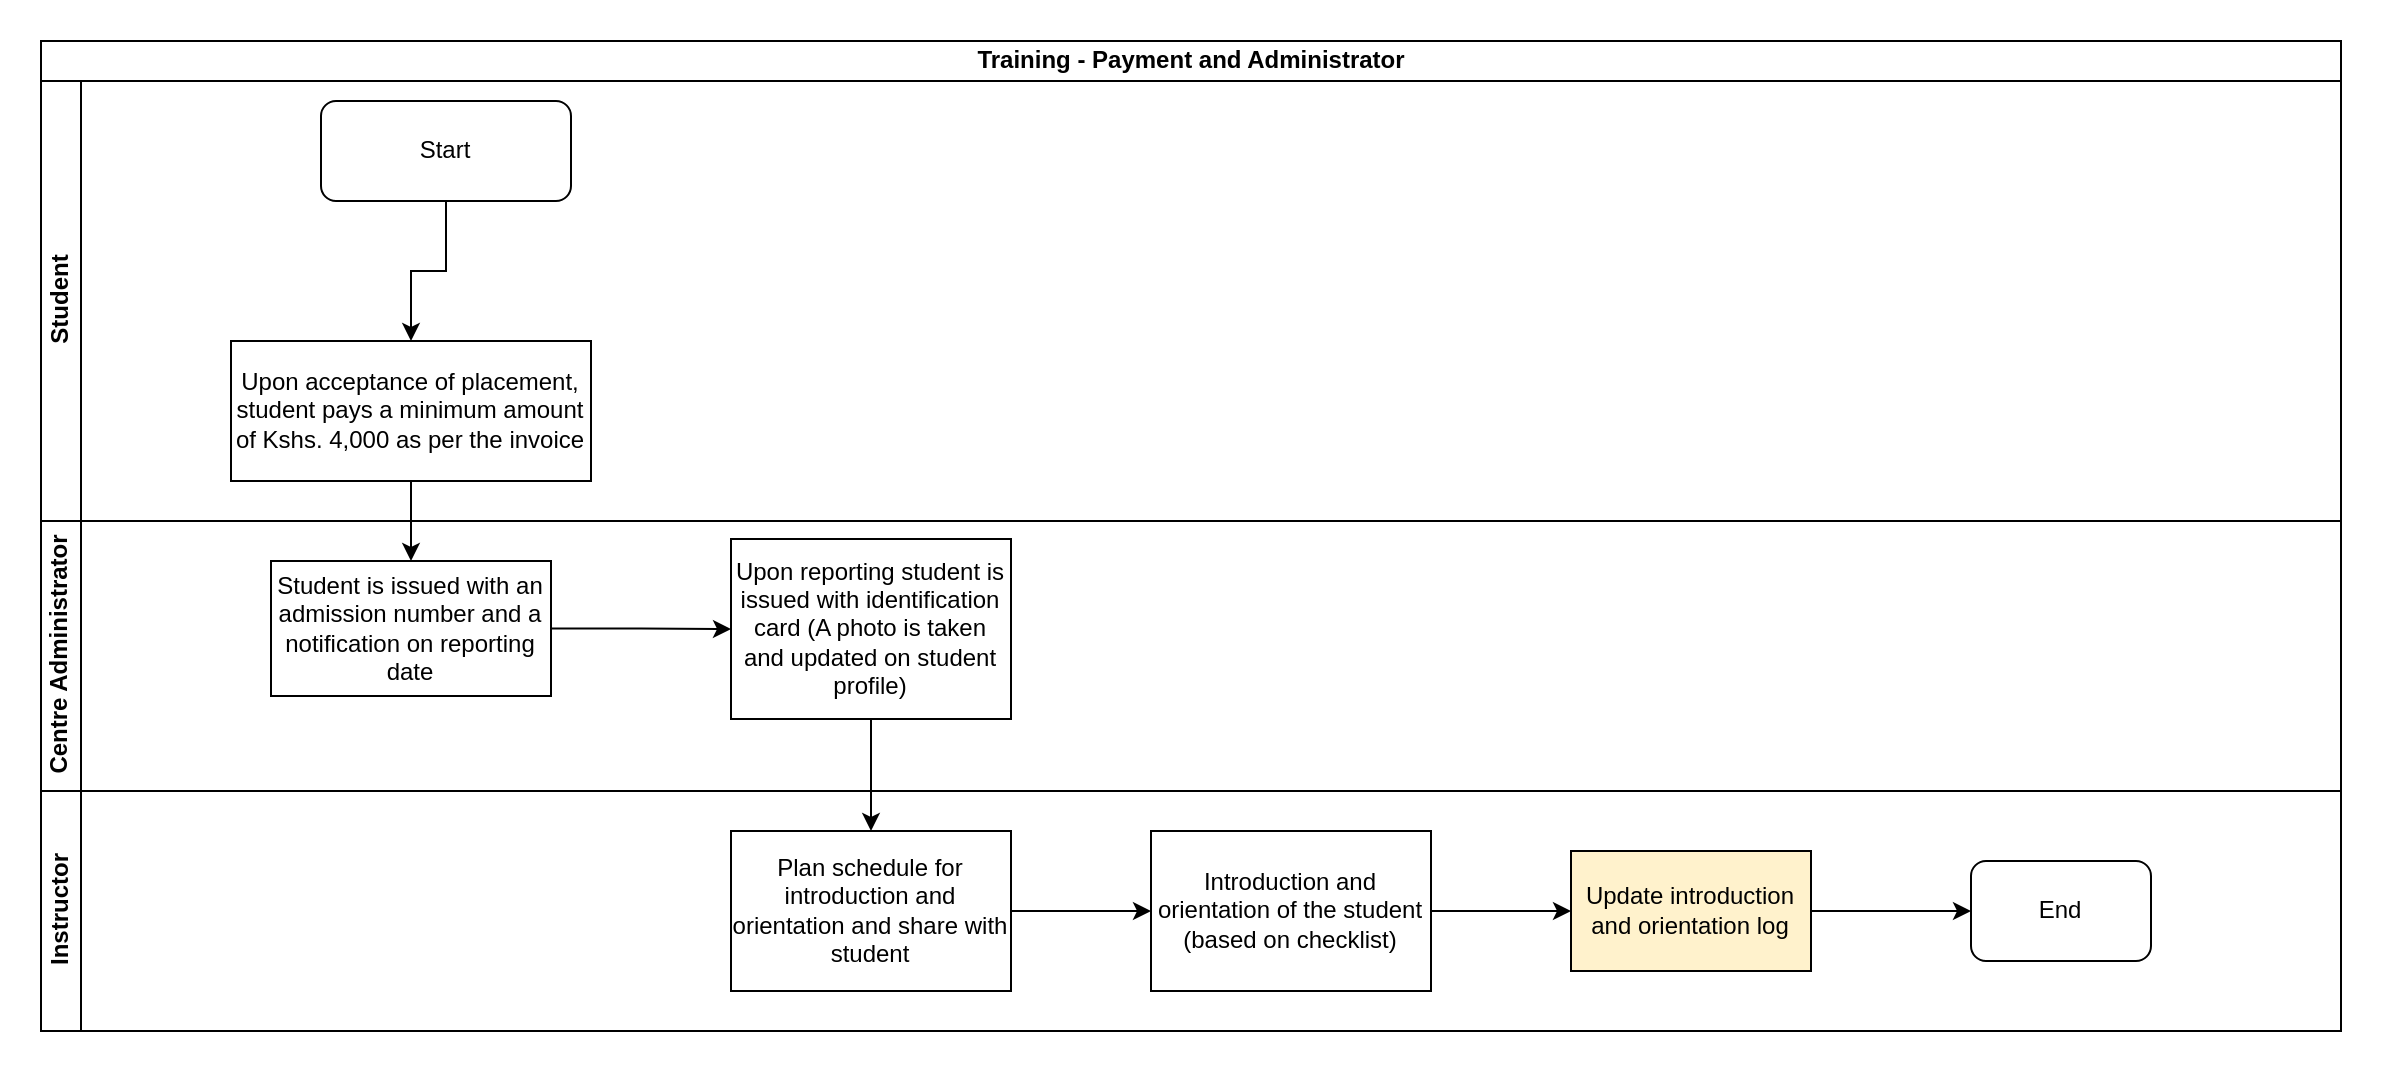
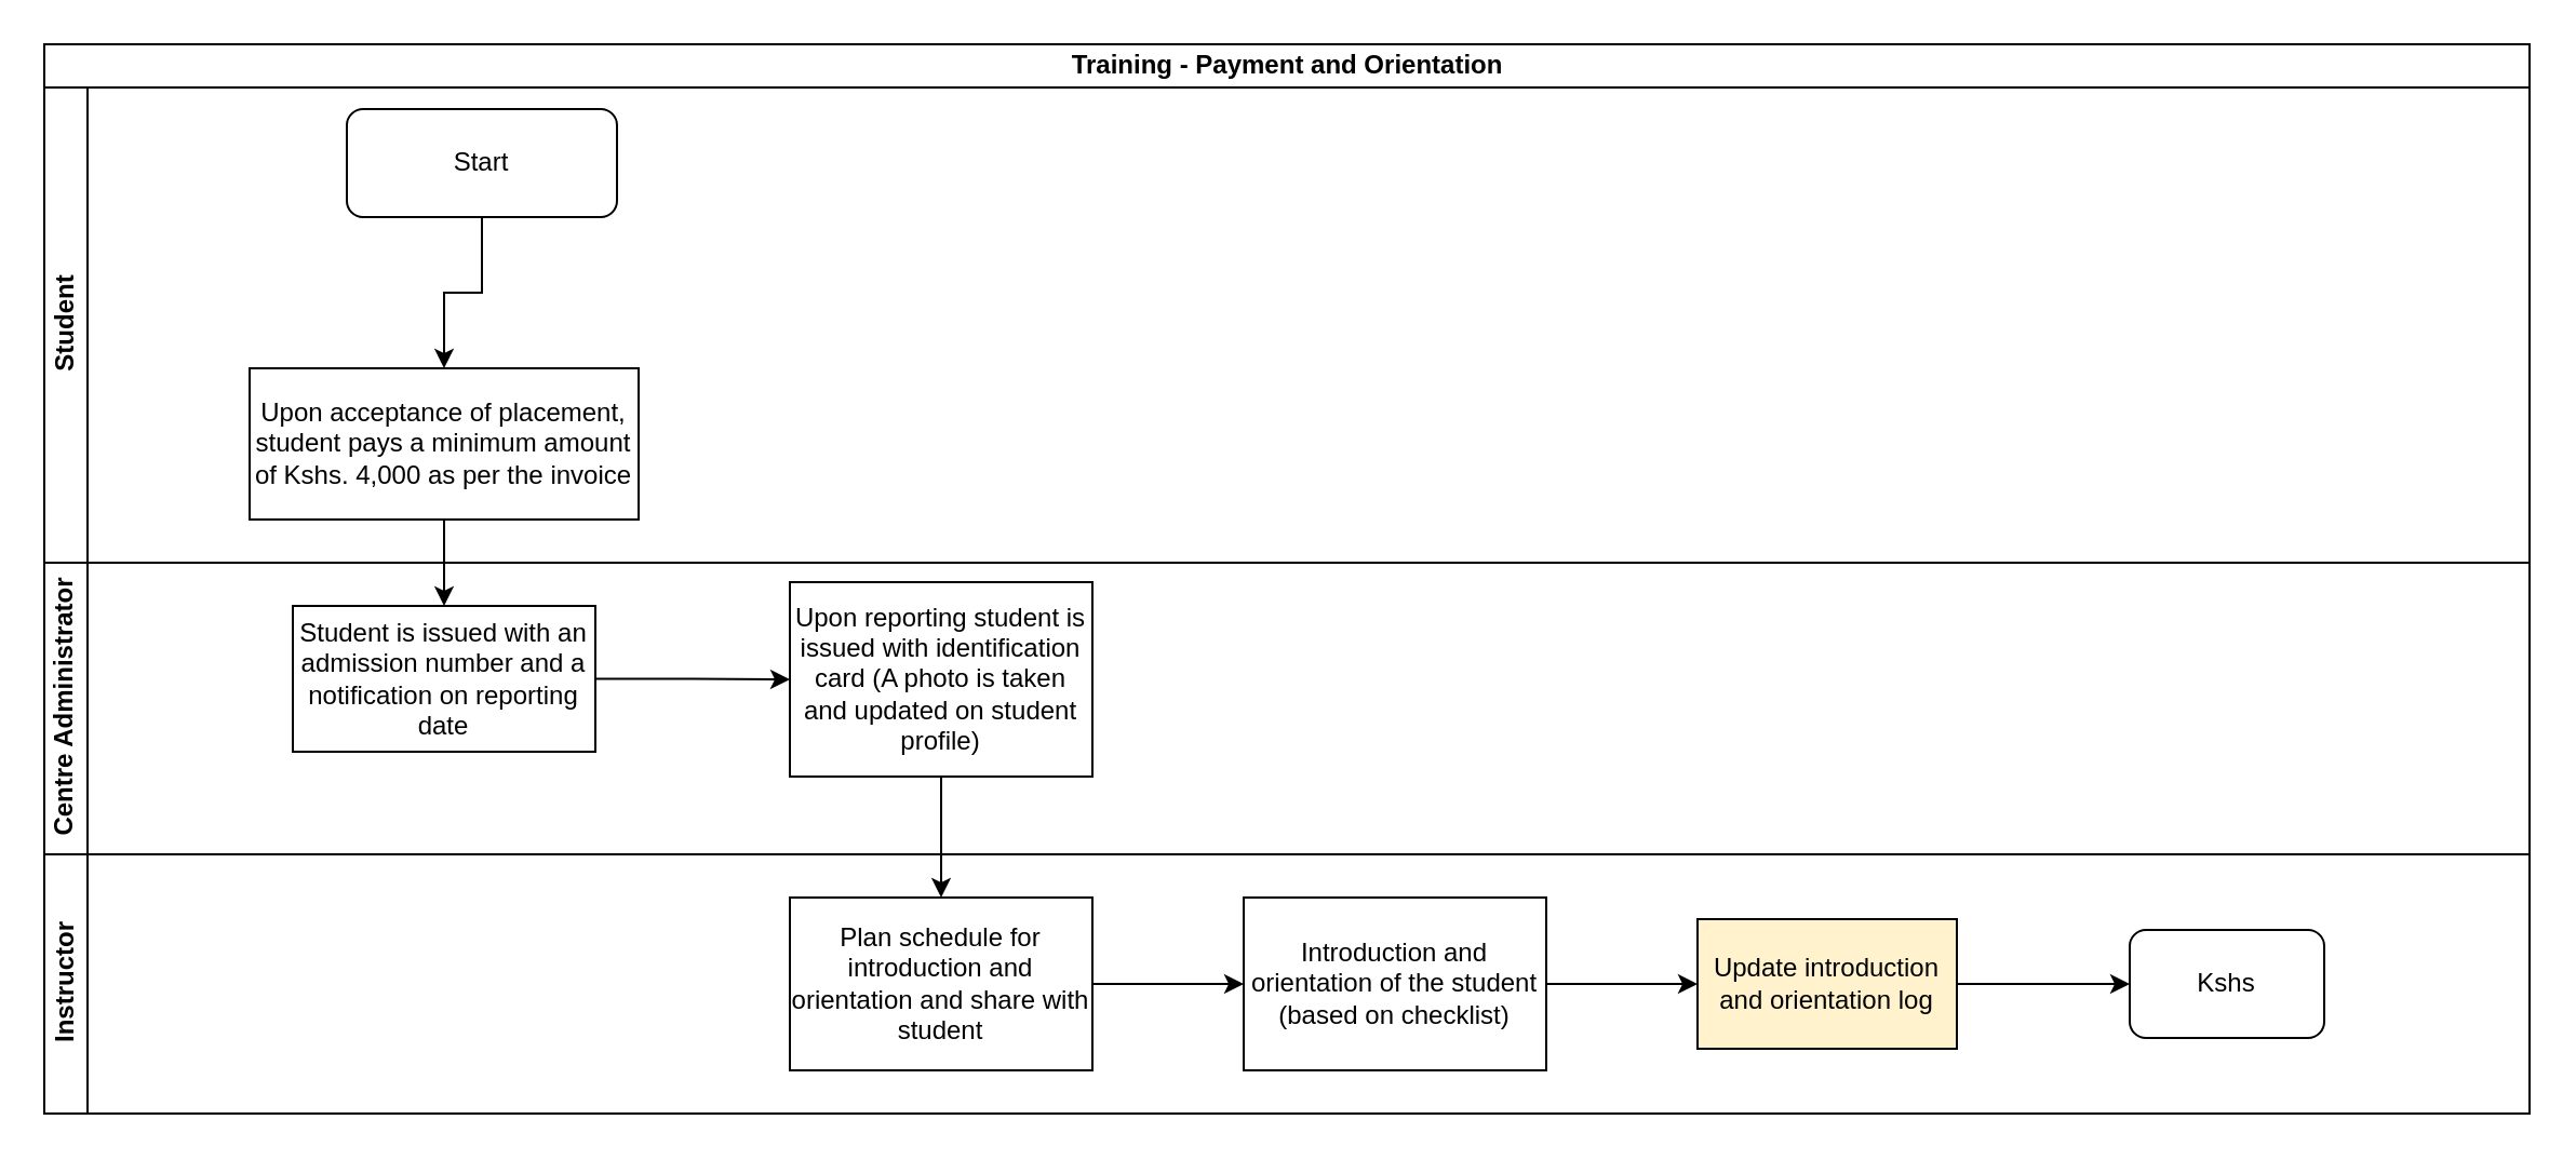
  <mxCell id="0" />
  <mxCell id="1" parent="0" />
- <mxCell id="2" value="Training - Payment and Administrator" style="swimlane;html=1;childLayout=stackLayout;resizeParent=1;resizeParentMax=0;horizontal=1;startSize=20;horizontalStack=0;" vertex="1" parent="1"><mxGeometry x="20" y="20" width="1150" height="495" as="geometry" /></mxCell>
+ <mxCell id="2" value="Training - Payment and Orientation" style="swimlane;html=1;childLayout=stackLayout;resizeParent=1;resizeParentMax=0;horizontal=1;startSize=20;horizontalStack=0;" vertex="1" parent="1"><mxGeometry x="20" y="20" width="1150" height="495" as="geometry" /></mxCell>
  <mxCell id="3" value="" style="edgeStyle=orthogonalEdgeStyle;rounded=0;orthogonalLoop=1;jettySize=auto;html=1;" edge="1" parent="2" source="6" target="9"><mxGeometry relative="1" as="geometry" /></mxCell>
  <mxCell id="4" value="Student" style="swimlane;html=1;startSize=20;horizontal=0;" vertex="1" parent="2"><mxGeometry y="20" width="1150" height="220" as="geometry" /></mxCell>
  <mxCell id="5" value="Start" style="rounded=1;whiteSpace=wrap;html=1;" vertex="1" parent="4"><mxGeometry x="140" y="10" width="125" height="50" as="geometry" /></mxCell>
  <mxCell id="6" value="Upon acceptance of placement, student pays a minimum amount of Kshs. 4,000 as per the invoice" style="rounded=0;whiteSpace=wrap;html=1;" vertex="1" parent="4"><mxGeometry x="95" y="130" width="180" height="70" as="geometry" /></mxCell>
  <mxCell id="7" value="" style="edgeStyle=orthogonalEdgeStyle;rounded=0;orthogonalLoop=1;jettySize=auto;html=1;entryX=0.5;entryY=0;entryDx=0;entryDy=0;" edge="1" parent="4" source="5" target="6"><mxGeometry relative="1" as="geometry"><mxPoint x="185" y="140" as="targetPoint" /></mxGeometry></mxCell>
  <mxCell id="8" value="Centre Administrator" style="swimlane;html=1;startSize=20;horizontal=0;" vertex="1" parent="2"><mxGeometry y="240" width="1150" height="135" as="geometry" /></mxCell>
  <mxCell id="9" value="Student is issued with an admission number and a notification on reporting date" style="whiteSpace=wrap;html=1;rounded=0;" vertex="1" parent="8"><mxGeometry x="115" y="20" width="140" height="67.5" as="geometry" /></mxCell>
  <mxCell id="10" value="Instructor" style="swimlane;html=1;startSize=20;horizontal=0;" vertex="1" parent="2"><mxGeometry y="375" width="1150" height="120" as="geometry" /></mxCell>
  <mxCell id="11" value="Plan schedule for introduction and orientation and share with student" style="whiteSpace=wrap;html=1;rounded=0;" vertex="1" parent="10"><mxGeometry x="345" y="20" width="140" height="80" as="geometry" /></mxCell>
  <mxCell id="12" value="Introduction and orientation of the student (based on checklist)" style="whiteSpace=wrap;html=1;rounded=0;" vertex="1" parent="10"><mxGeometry x="555" y="20" width="140" height="80" as="geometry" /></mxCell>
  <mxCell id="13" value="" style="edgeStyle=orthogonalEdgeStyle;rounded=0;orthogonalLoop=1;jettySize=auto;html=1;" edge="1" parent="10" source="11" target="12"><mxGeometry relative="1" as="geometry" /></mxCell>
  <mxCell id="14" value="Update introduction and orientation log" style="whiteSpace=wrap;html=1;rounded=0;fillColor=#fff2cc;" vertex="1" parent="10"><mxGeometry x="765" y="30" width="120" height="60" as="geometry" /></mxCell>
  <mxCell id="15" value="" style="edgeStyle=orthogonalEdgeStyle;rounded=0;orthogonalLoop=1;jettySize=auto;html=1;" edge="1" parent="10" source="12" target="14"><mxGeometry relative="1" as="geometry" /></mxCell>
- <mxCell id="16" value="End" style="rounded=1;whiteSpace=wrap;html=1;" vertex="1" parent="10"><mxGeometry x="965" y="35" width="90" height="50" as="geometry" /></mxCell>
+ <mxCell id="16" value="Kshs" style="rounded=1;whiteSpace=wrap;html=1;" vertex="1" parent="10"><mxGeometry x="965" y="35" width="90" height="50" as="geometry" /></mxCell>
  <mxCell id="17" value="" style="edgeStyle=orthogonalEdgeStyle;rounded=0;orthogonalLoop=1;jettySize=auto;html=1;entryX=0;entryY=0.5;entryDx=0;entryDy=0;" edge="1" parent="10" source="14" target="16"><mxGeometry relative="1" as="geometry"><mxPoint x="965" y="60" as="targetPoint" /></mxGeometry></mxCell>
  <mxCell id="18" value="" style="edgeStyle=orthogonalEdgeStyle;rounded=0;orthogonalLoop=1;jettySize=auto;html=1;" edge="1" parent="1" source="19" target="11"><mxGeometry relative="1" as="geometry" /></mxCell>
  <mxCell id="19" value="Upon reporting student is issued with identification card (A photo is taken and updated on student profile)" style="whiteSpace=wrap;html=1;rounded=0;" vertex="1" parent="1"><mxGeometry x="365" y="269" width="140" height="90" as="geometry" /></mxCell>
  <mxCell id="20" value="" style="edgeStyle=orthogonalEdgeStyle;rounded=0;orthogonalLoop=1;jettySize=auto;html=1;" edge="1" parent="1" source="9" target="19"><mxGeometry relative="1" as="geometry" /></mxCell>
